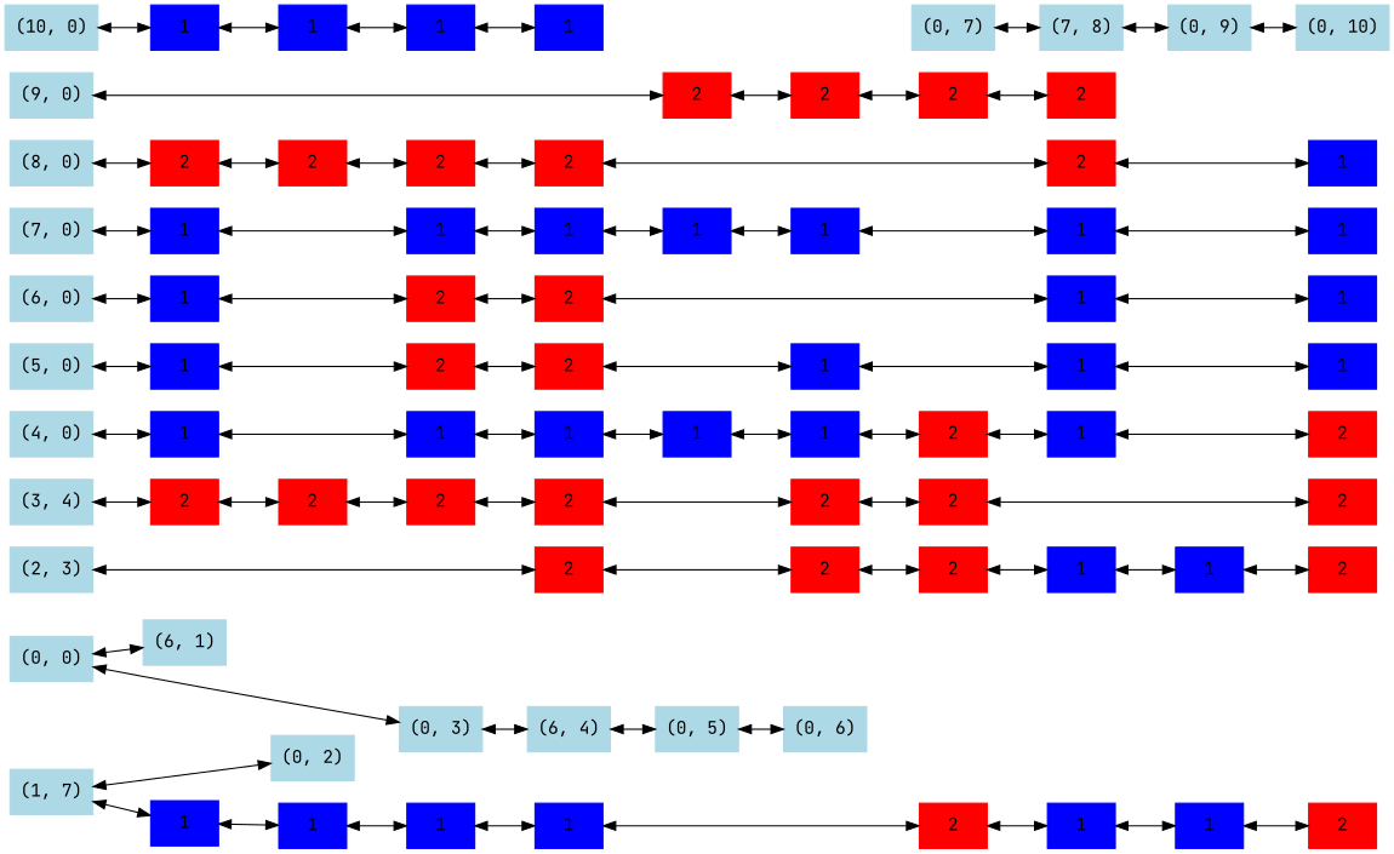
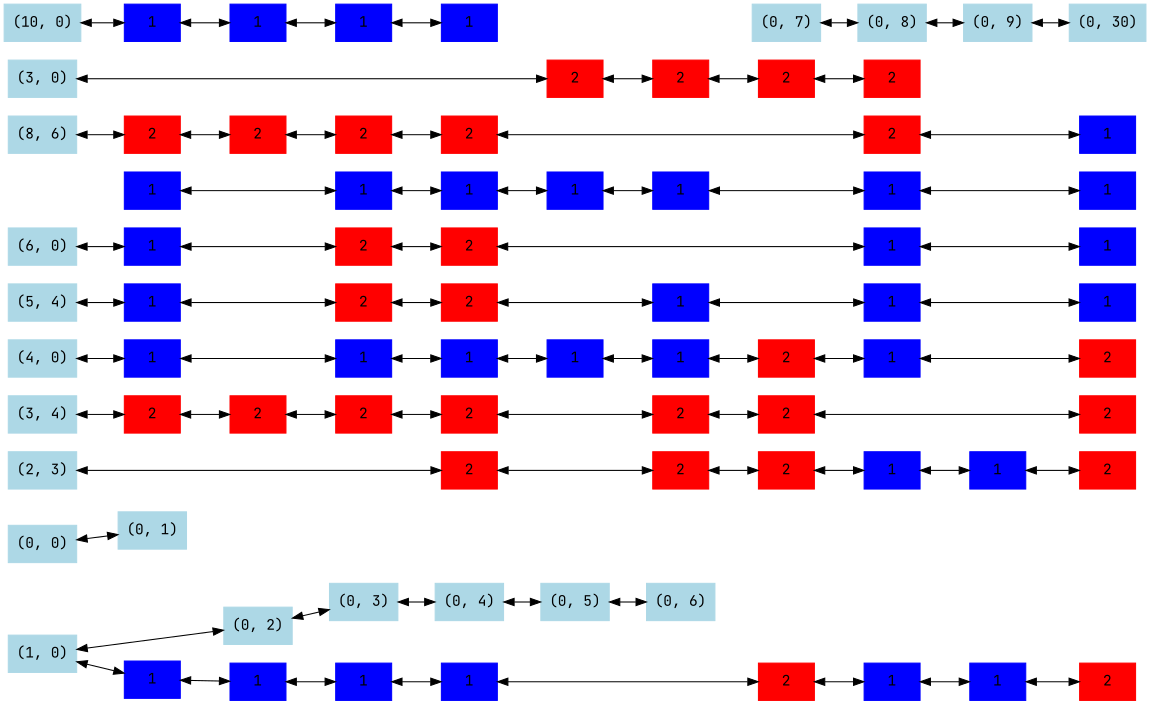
  digraph {
    fontname="JetBrains Mono"
    rankdir=LR
    node [color=blue fontname="JetBrains Mono" shape=box style=filled]
    edge [dir=both fontname="JetBrains Mono"]
    n1 [color=lightblue label="(0, 0)"]
-   n2 [color=lightblue label="(1, 7)"]
+   n2 [color=lightblue label="(1, 0)"]
    n3 [color=lightblue label="(2, 3)"]
    n4 [color=lightblue label="(3, 4)"]
    n5 [color=lightblue label="(4, 0)"]
-   n6 [color=lightblue label="(5, 0)"]
+   n6 [color=lightblue label="(5, 4)"]
    n7 [color=lightblue label="(6, 0)"]
-   n8 [color=lightblue label="(7, 0)"]
-   n9 [color=lightblue label="(8, 0)"]
-   n10 [color=lightblue label="(9, 0)"]
+   n9 [color=lightblue label="(8, 6)"]
+   n10 [color=lightblue label="(3, 0)"]
    n11 [color=lightblue label="(10, 0)"]
-   n12 [color=lightblue label="(6, 1)"]
+   n12 [color=lightblue label="(0, 1)"]
    n13 [label=1]
    n14 [color=red label=2]
    n15 [label=1]
    n16 [label=1]
    n17 [label=1]
    n18 [label=1]
    n19 [color=red label=2]
    n20 [label=1]
    n21 [color=lightblue label="(0, 2)"]
    n22 [label=1]
    n23 [color=red label=2]
    n24 [color=red label=2]
    n25 [label=1]
    n26 [color=lightblue label="(0, 3)"]
    n27 [label=1]
    n28 [color=red label=2]
    n29 [label=1]
    n30 [color=red label=2]
    n31 [color=red label=2]
    n32 [label=1]
    n33 [color=red label=2]
    n34 [label=1]
-   n35 [color=lightblue label="(6, 4)"]
+   n35 [color=lightblue label="(0, 4)"]
    n36 [label=1]
    n37 [color=red label=2]
    n38 [color=red label=2]
    n39 [label=1]
    n40 [color=red label=2]
    n41 [color=red label=2]
    n42 [label=1]
    n43 [color=red label=2]
    n44 [label=1]
    n45 [color=lightblue label="(0, 5)"]
    n46 [label=1]
    n47 [label=1]
    n48 [color=red label=2]
    n49 [color=lightblue label="(0, 6)"]
    n50 [color=red label=2]
    n51 [color=red label=2]
    n52 [label=1]
    n53 [label=1]
    n54 [label=1]
    n55 [color=red label=2]
    n56 [color=lightblue label="(0, 7)"]
    n57 [color=red label=2]
    n58 [color=red label=2]
    n59 [color=red label=2]
    n60 [color=red label=2]
    n61 [color=red label=2]
-   n62 [color=lightblue label="(7, 8)"]
+   n62 [color=lightblue label="(0, 8)"]
    n63 [label=1]
    n64 [label=1]
    n65 [label=1]
    n66 [label=1]
    n67 [label=1]
    n68 [label=1]
    n69 [color=red label=2]
    n70 [color=red label=2]
    n71 [color=lightblue label="(0, 9)"]
    n72 [label=1]
    n73 [label=1]
-   n74 [color=lightblue label="(0, 10)"]
+   n74 [color=lightblue label="(0, 30)"]
    n75 [color=red label=2]
    n76 [color=red label=2]
    n77 [color=red label=2]
    n78 [color=red label=2]
    n79 [label=1]
    n80 [label=1]
    n81 [label=1]
    n82 [label=1]
    subgraph sub_1 {
      rank=same
      n1
      n2
      n3
      n4
      n5
      n6
      n7
-     n8
      n9
      n10
      n11
    }
    subgraph sub_2 {
      rank=same
      n12
      n13
      n14
      n15
      n16
      n17
      n18
      n19
      n20
    }
    subgraph sub_3 {
      rank=same
      n21
      n22
      n23
      n24
      n25
    }
    subgraph sub_4 {
      rank=same
      n26
      n27
      n28
      n29
      n30
      n31
      n32
      n33
      n34
    }
    subgraph sub_5 {
      rank=same
      n35
      n36
      n37
      n38
      n39
      n40
      n41
      n42
      n43
      n44
    }
    subgraph sub_6 {
      rank=same
      n45
      n46
      n47
      n48
    }
    subgraph sub_7 {
      rank=same
      n49
      n50
      n51
      n52
      n53
      n54
      n55
    }
    subgraph sub_8 {
      rank=same
      n56
      n57
      n58
      n59
      n60
      n61
    }
    subgraph sub_9 {
      rank=same
      n62
      n63
      n64
      n65
      n66
      n67
      n68
      n69
      n70
    }
    subgraph sub_10 {
      rank=same
      n71
      n72
      n73
    }
    subgraph sub_11 {
      rank=same
      n74
      n75
      n76
      n77
      n78
      n79
      n80
      n81
      n82
    }
    n1 -> n12
    n2 -> n13
    n2 -> n21
    n3 -> n37
    n4 -> n14
    n5 -> n15
    n6 -> n16
    n7 -> n17
-   n8 -> n18
    n9 -> n19
    n10 -> n48
    n11 -> n20
    n13 -> n22
    n14 -> n23
    n15 -> n29
    n16 -> n30
    n17 -> n31
    n18 -> n32
    n19 -> n24
    n20 -> n25
-   n1 -> n26
+   n21 -> n26
    n22 -> n27
    n23 -> n28
    n24 -> n33
    n25 -> n34
    n26 -> n35
    n27 -> n36
    n28 -> n38
    n29 -> n39
    n30 -> n40
    n31 -> n41
    n32 -> n42
    n33 -> n43
    n34 -> n44
    n35 -> n45
    n36 -> n57
    n37 -> n50
    n38 -> n51
    n39 -> n46
    n40 -> n53
    n41 -> n67
    n42 -> n47
    n43 -> n69
    n45 -> n49
    n46 -> n52
    n47 -> n54
    n48 -> n55
    n50 -> n58
    n51 -> n59
    n52 -> n60
    n53 -> n66
    n54 -> n68
    n55 -> n61
    n56 -> n62
    n57 -> n63
    n58 -> n64
    n59 -> n77
    n60 -> n65
    n61 -> n70
    n62 -> n71
    n63 -> n72
    n64 -> n73
    n65 -> n78
    n66 -> n79
    n67 -> n80
    n68 -> n81
    n69 -> n82
    n71 -> n74
    n72 -> n75
    n73 -> n76
  }
